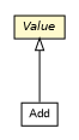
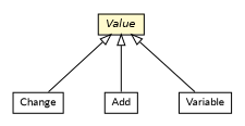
  digraph {
    fontname=Lato
    nodesep=0.25
    ranksep=0.5
    node [fontcolor=black fontname=Lato fontsize=10.0 shape=plaintext]
    edge [arrowtail=empty dir=back fontname=Lato fontsize=10 headport=p labelfontname=Helvetica labelfontsize=10 tailport=p]
+   n1 [label=<<table title="org.universAAL.support.utils.service.Change" border="0" cellborder="1" cellspacing="0" cellpadding="2" port="p" href="./Change.html"> 		<tr><td><table border="0" cellspacing="0" cellpadding="1"> <tr><td align="center" balign="center"> Change </td></tr> 		</table></td></tr> 		</table>>]
    n2 [label=<<table title="org.universAAL.support.utils.service.Add" border="0" cellborder="1" cellspacing="0" cellpadding="2" port="p" href="./Add.html"> 		<tr><td><table border="0" cellspacing="0" cellpadding="1"> <tr><td align="center" balign="center"> Add </td></tr> 		</table></td></tr> 		</table>>]
    n3 [label=<<table title="org.universAAL.support.utils.service.Value" border="0" cellborder="1" cellspacing="0" cellpadding="2" port="p" bgcolor="lemonChiffon" href="./Value.html"> 		<tr><td><table border="0" cellspacing="0" cellpadding="1"> <tr><td align="center" balign="center"><font face="Helvetica-Oblique"> Value </font></td></tr> 		</table></td></tr> 		</table>>]
+   n4 [label=<<table title="org.universAAL.support.utils.service.Variable" border="0" cellborder="1" cellspacing="0" cellpadding="2" port="p" href="./Variable.html"> 		<tr><td><table border="0" cellspacing="0" cellpadding="1"> <tr><td align="center" balign="center"> Variable </td></tr> 		</table></td></tr> 		</table>>]
+   n3 -> n1
    n3 -> n2
+   n3 -> n4
  }
